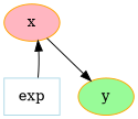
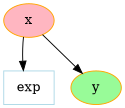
  digraph {
    fontname="DejaVu Serif"
    node [color=orange fontname="DejaVu Serif" style=filled]
    edge [fontname="DejaVu Serif"]
    n1 [fillcolor=lightpink label=x]
    n2 [color=lightblue fillcolor=white label=exp shape=box]
    n3 [fillcolor=palegreen label=y]
-   n2 -> n1
+   n1 -> n2
    n1 -> n3
  }
